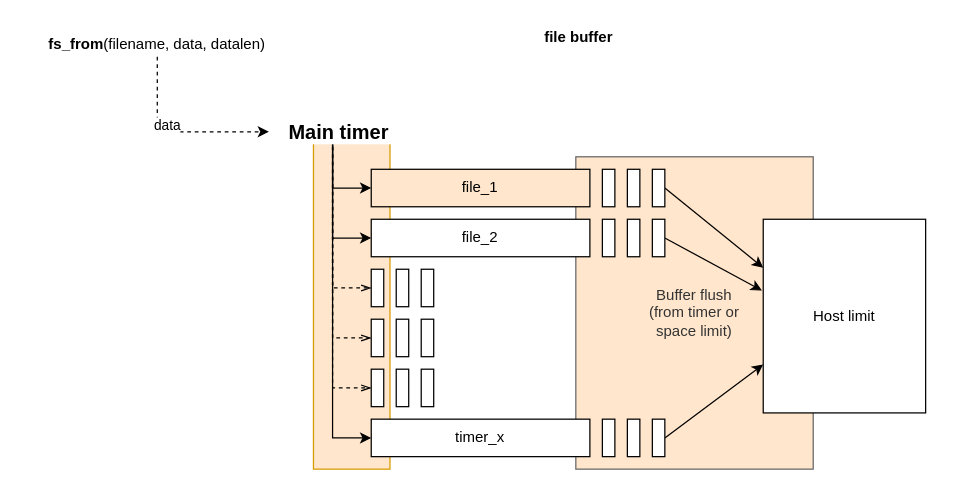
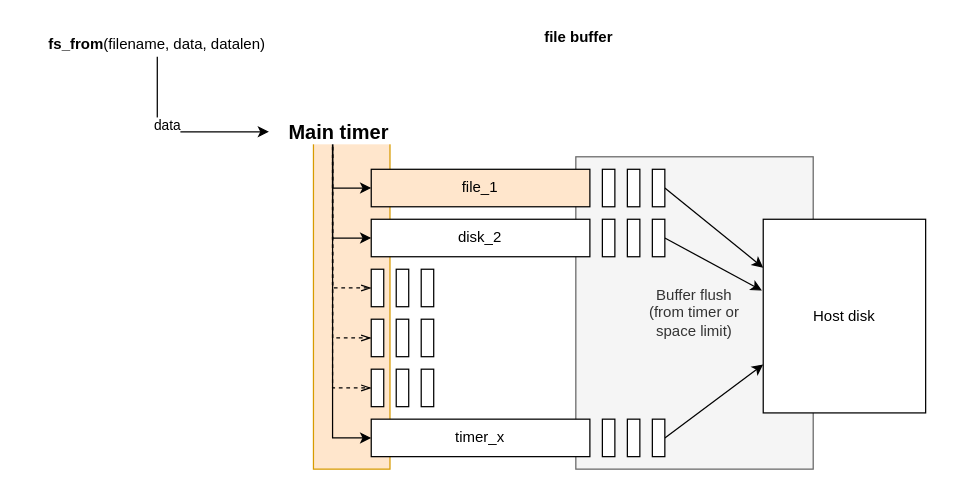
  <mxCell id="0" />
  <mxCell id="1" parent="0" />
- <mxCell id="2" value="&lt;div&gt;Buffer flush&lt;/div&gt;&lt;div&gt;(from timer or&lt;/div&gt;&lt;div&gt;space limit)&lt;br&gt;&lt;/div&gt;" style="rounded=0;whiteSpace=wrap;html=1;fillColor=#ffe6cc;strokeColor=#666666;fontColor=#333333;" parent="1" vertex="1"><mxGeometry x="460" y="125" width="190" height="250" as="geometry" /></mxCell>
+ <mxCell id="2" value="&lt;div&gt;Buffer flush&lt;/div&gt;&lt;div&gt;(from timer or&lt;/div&gt;&lt;div&gt;space limit)&lt;br&gt;&lt;/div&gt;" style="rounded=0;whiteSpace=wrap;html=1;fillColor=#f5f5f5;strokeColor=#666666;fontColor=#333333;" parent="1" vertex="1"><mxGeometry x="460" y="125" width="190" height="250" as="geometry" /></mxCell>
  <mxCell id="3" value="" style="rounded=0;whiteSpace=wrap;html=1;fillColor=#ffe6cc;strokeColor=#d79b00;" parent="1" vertex="1"><mxGeometry x="250" y="105" width="61.25" height="270" as="geometry" /></mxCell>
  <mxCell id="4" style="edgeStyle=orthogonalEdgeStyle;rounded=0;orthogonalLoop=1;jettySize=auto;html=1;exitX=0.25;exitY=0;exitDx=0;exitDy=0;entryX=0;entryY=0.5;entryDx=0;entryDy=0;dashed=1;endArrow=openThin;endFill=0;" parent="1" source="3" target="28" edge="1"><mxGeometry relative="1" as="geometry"><Array as="points"><mxPoint x="265" y="310" /></Array></mxGeometry></mxCell>
  <mxCell id="5" style="edgeStyle=orthogonalEdgeStyle;rounded=0;orthogonalLoop=1;jettySize=auto;html=1;exitX=0.25;exitY=0;exitDx=0;exitDy=0;entryX=0;entryY=0.5;entryDx=0;entryDy=0;dashed=1;endArrow=openThin;endFill=0;" parent="1" source="3" target="31" edge="1"><mxGeometry relative="1" as="geometry"><Array as="points"><mxPoint x="265" y="270" /></Array></mxGeometry></mxCell>
  <mxCell id="6" style="edgeStyle=orthogonalEdgeStyle;rounded=0;orthogonalLoop=1;jettySize=auto;html=1;exitX=0.25;exitY=0;exitDx=0;exitDy=0;entryX=0;entryY=0.5;entryDx=0;entryDy=0;dashed=1;endArrow=openThin;endFill=0;" parent="1" source="3" target="20" edge="1"><mxGeometry relative="1" as="geometry"><Array as="points"><mxPoint x="265" y="230" /></Array></mxGeometry></mxCell>
  <mxCell id="7" style="edgeStyle=orthogonalEdgeStyle;rounded=0;orthogonalLoop=1;jettySize=auto;html=1;exitX=0.25;exitY=0;exitDx=0;exitDy=0;entryX=0;entryY=0.5;entryDx=0;entryDy=0;" parent="1" source="3" target="23" edge="1"><mxGeometry relative="1" as="geometry"><Array as="points"><mxPoint x="265" y="350" /></Array></mxGeometry></mxCell>
  <mxCell id="8" style="edgeStyle=orthogonalEdgeStyle;rounded=0;orthogonalLoop=1;jettySize=auto;html=1;exitX=0.25;exitY=0;exitDx=0;exitDy=0;entryX=0;entryY=0.5;entryDx=0;entryDy=0;" parent="1" source="3" target="15" edge="1"><mxGeometry relative="1" as="geometry"><Array as="points"><mxPoint x="265" y="190" /></Array></mxGeometry></mxCell>
  <mxCell id="9" style="edgeStyle=orthogonalEdgeStyle;rounded=0;orthogonalLoop=1;jettySize=auto;html=1;exitX=0.25;exitY=0;exitDx=0;exitDy=0;entryX=0;entryY=0.5;entryDx=0;entryDy=0;" parent="1" source="3" target="10" edge="1"><mxGeometry relative="1" as="geometry"><Array as="points"><mxPoint x="265" y="150" /></Array></mxGeometry></mxCell>
  <mxCell id="10" value="file_1" style="rounded=0;whiteSpace=wrap;html=1;fillColor=#ffe6cc;" parent="1" vertex="1"><mxGeometry x="296.25" y="135" width="175" height="30" as="geometry" /></mxCell>
  <mxCell id="11" value="" style="rounded=0;whiteSpace=wrap;html=1;" parent="1" vertex="1"><mxGeometry x="481.25" y="135" width="10" height="30" as="geometry" /></mxCell>
  <mxCell id="12" value="" style="rounded=0;whiteSpace=wrap;html=1;" parent="1" vertex="1"><mxGeometry x="501.25" y="135" width="10" height="30" as="geometry" /></mxCell>
  <mxCell id="13" style="edgeStyle=none;rounded=0;orthogonalLoop=1;jettySize=auto;html=1;exitX=1;exitY=0.5;exitDx=0;exitDy=0;entryX=0;entryY=0.25;entryDx=0;entryDy=0;endArrow=classic;endFill=1;" parent="1" source="14" target="39" edge="1"><mxGeometry relative="1" as="geometry" /></mxCell>
  <mxCell id="14" value="" style="rounded=0;whiteSpace=wrap;html=1;" parent="1" vertex="1"><mxGeometry x="521.25" y="135" width="10" height="30" as="geometry" /></mxCell>
- <mxCell id="15" value="file_2" style="rounded=0;whiteSpace=wrap;html=1;" parent="1" vertex="1"><mxGeometry x="296.25" y="175" width="175" height="30" as="geometry" /></mxCell>
+ <mxCell id="15" value="disk_2" style="rounded=0;whiteSpace=wrap;html=1;" parent="1" vertex="1"><mxGeometry x="296.25" y="175" width="175" height="30" as="geometry" /></mxCell>
  <mxCell id="16" value="" style="rounded=0;whiteSpace=wrap;html=1;" parent="1" vertex="1"><mxGeometry x="481.25" y="175" width="10" height="30" as="geometry" /></mxCell>
  <mxCell id="17" value="" style="rounded=0;whiteSpace=wrap;html=1;" parent="1" vertex="1"><mxGeometry x="501.25" y="175" width="10" height="30" as="geometry" /></mxCell>
  <mxCell id="18" style="edgeStyle=none;rounded=0;orthogonalLoop=1;jettySize=auto;html=1;exitX=1;exitY=0.5;exitDx=0;exitDy=0;entryX=-0.008;entryY=0.368;entryDx=0;entryDy=0;entryPerimeter=0;endArrow=classic;endFill=1;" parent="1" source="19" target="39" edge="1"><mxGeometry relative="1" as="geometry" /></mxCell>
  <mxCell id="19" value="" style="rounded=0;whiteSpace=wrap;html=1;" parent="1" vertex="1"><mxGeometry x="521.25" y="175" width="10" height="30" as="geometry" /></mxCell>
  <mxCell id="20" value="" style="rounded=0;whiteSpace=wrap;html=1;" parent="1" vertex="1"><mxGeometry x="296.25" y="215" width="10" height="30" as="geometry" /></mxCell>
  <mxCell id="21" value="" style="rounded=0;whiteSpace=wrap;html=1;" parent="1" vertex="1"><mxGeometry x="316.25" y="215" width="10" height="30" as="geometry" /></mxCell>
  <mxCell id="22" value="" style="rounded=0;whiteSpace=wrap;html=1;" parent="1" vertex="1"><mxGeometry x="336.25" y="215" width="10" height="30" as="geometry" /></mxCell>
  <mxCell id="23" value="timer_x" style="rounded=0;whiteSpace=wrap;html=1;" parent="1" vertex="1"><mxGeometry x="296.25" y="335" width="175" height="30" as="geometry" /></mxCell>
  <mxCell id="24" value="" style="rounded=0;whiteSpace=wrap;html=1;" parent="1" vertex="1"><mxGeometry x="481.25" y="335" width="10" height="30" as="geometry" /></mxCell>
  <mxCell id="25" value="" style="rounded=0;whiteSpace=wrap;html=1;" parent="1" vertex="1"><mxGeometry x="501.25" y="335" width="10" height="30" as="geometry" /></mxCell>
  <mxCell id="26" style="edgeStyle=none;rounded=0;orthogonalLoop=1;jettySize=auto;html=1;exitX=1;exitY=0.5;exitDx=0;exitDy=0;entryX=0;entryY=0.75;entryDx=0;entryDy=0;endArrow=classic;endFill=1;" parent="1" source="27" target="39" edge="1"><mxGeometry relative="1" as="geometry" /></mxCell>
  <mxCell id="27" value="" style="rounded=0;whiteSpace=wrap;html=1;" parent="1" vertex="1"><mxGeometry x="521.25" y="335" width="10" height="30" as="geometry" /></mxCell>
  <mxCell id="28" value="" style="rounded=0;whiteSpace=wrap;html=1;" parent="1" vertex="1"><mxGeometry x="296.25" y="295" width="10" height="30" as="geometry" /></mxCell>
  <mxCell id="29" value="" style="rounded=0;whiteSpace=wrap;html=1;" parent="1" vertex="1"><mxGeometry x="316.25" y="295" width="10" height="30" as="geometry" /></mxCell>
  <mxCell id="30" value="" style="rounded=0;whiteSpace=wrap;html=1;" parent="1" vertex="1"><mxGeometry x="336.25" y="295" width="10" height="30" as="geometry" /></mxCell>
  <mxCell id="31" value="" style="rounded=0;whiteSpace=wrap;html=1;" parent="1" vertex="1"><mxGeometry x="296.25" y="255" width="10" height="30" as="geometry" /></mxCell>
  <mxCell id="32" value="" style="rounded=0;whiteSpace=wrap;html=1;" parent="1" vertex="1"><mxGeometry x="316.25" y="255" width="10" height="30" as="geometry" /></mxCell>
  <mxCell id="33" value="" style="rounded=0;whiteSpace=wrap;html=1;" parent="1" vertex="1"><mxGeometry x="336.25" y="255" width="10" height="30" as="geometry" /></mxCell>
- <mxCell id="34" style="edgeStyle=orthogonalEdgeStyle;rounded=0;orthogonalLoop=1;jettySize=auto;html=1;entryX=0;entryY=0.5;entryDx=0;entryDy=0;dashed=1;" parent="1" source="36" target="37" edge="1"><mxGeometry relative="1" as="geometry" /></mxCell>
+ <mxCell id="34" style="edgeStyle=orthogonalEdgeStyle;rounded=0;orthogonalLoop=1;jettySize=auto;html=1;entryX=0;entryY=0.5;entryDx=0;entryDy=0;" parent="1" source="36" target="37" edge="1"><mxGeometry relative="1" as="geometry" /></mxCell>
  <mxCell id="35" value="data" style="edgeLabel;html=1;align=center;verticalAlign=middle;resizable=0;points=[];" parent="34" vertex="1" connectable="0"><mxGeometry x="-0.228" y="-4" relative="1" as="geometry"><mxPoint x="11" y="-4" as="offset" /></mxGeometry></mxCell>
  <mxCell id="36" value="&lt;b&gt;fs_from&lt;/b&gt;(filename, data, datalen)" style="text;html=1;strokeColor=none;fillColor=none;align=center;verticalAlign=middle;whiteSpace=wrap;rounded=0;" parent="1" vertex="1"><mxGeometry x="20" y="25" width="210" height="20" as="geometry" /></mxCell>
  <mxCell id="37" value="&lt;font style=&quot;font-size: 16px&quot;&gt;&lt;b&gt;Main timer&lt;/b&gt;&lt;/font&gt;" style="text;html=1;strokeColor=none;align=center;verticalAlign=middle;whiteSpace=wrap;rounded=0;fillColor=#ffffff;" parent="1" vertex="1"><mxGeometry x="214.38" y="95" width="112.5" height="20" as="geometry" /></mxCell>
  <mxCell id="38" value="&lt;font style=&quot;font-size: 12px&quot;&gt;&lt;b&gt;file buffer&lt;/b&gt;&lt;/font&gt;" style="text;html=1;strokeColor=none;align=center;verticalAlign=middle;whiteSpace=wrap;rounded=0;" parent="1" vertex="1"><mxGeometry x="406.25" y="20" width="112.5" height="20" as="geometry" /></mxCell>
- <mxCell id="39" value="Host limit" style="rounded=0;whiteSpace=wrap;html=1;" parent="1" vertex="1"><mxGeometry x="610" y="175" width="130" height="155" as="geometry" /></mxCell>
+ <mxCell id="39" value="Host disk" style="rounded=0;whiteSpace=wrap;html=1;" parent="1" vertex="1"><mxGeometry x="610" y="175" width="130" height="155" as="geometry" /></mxCell>
